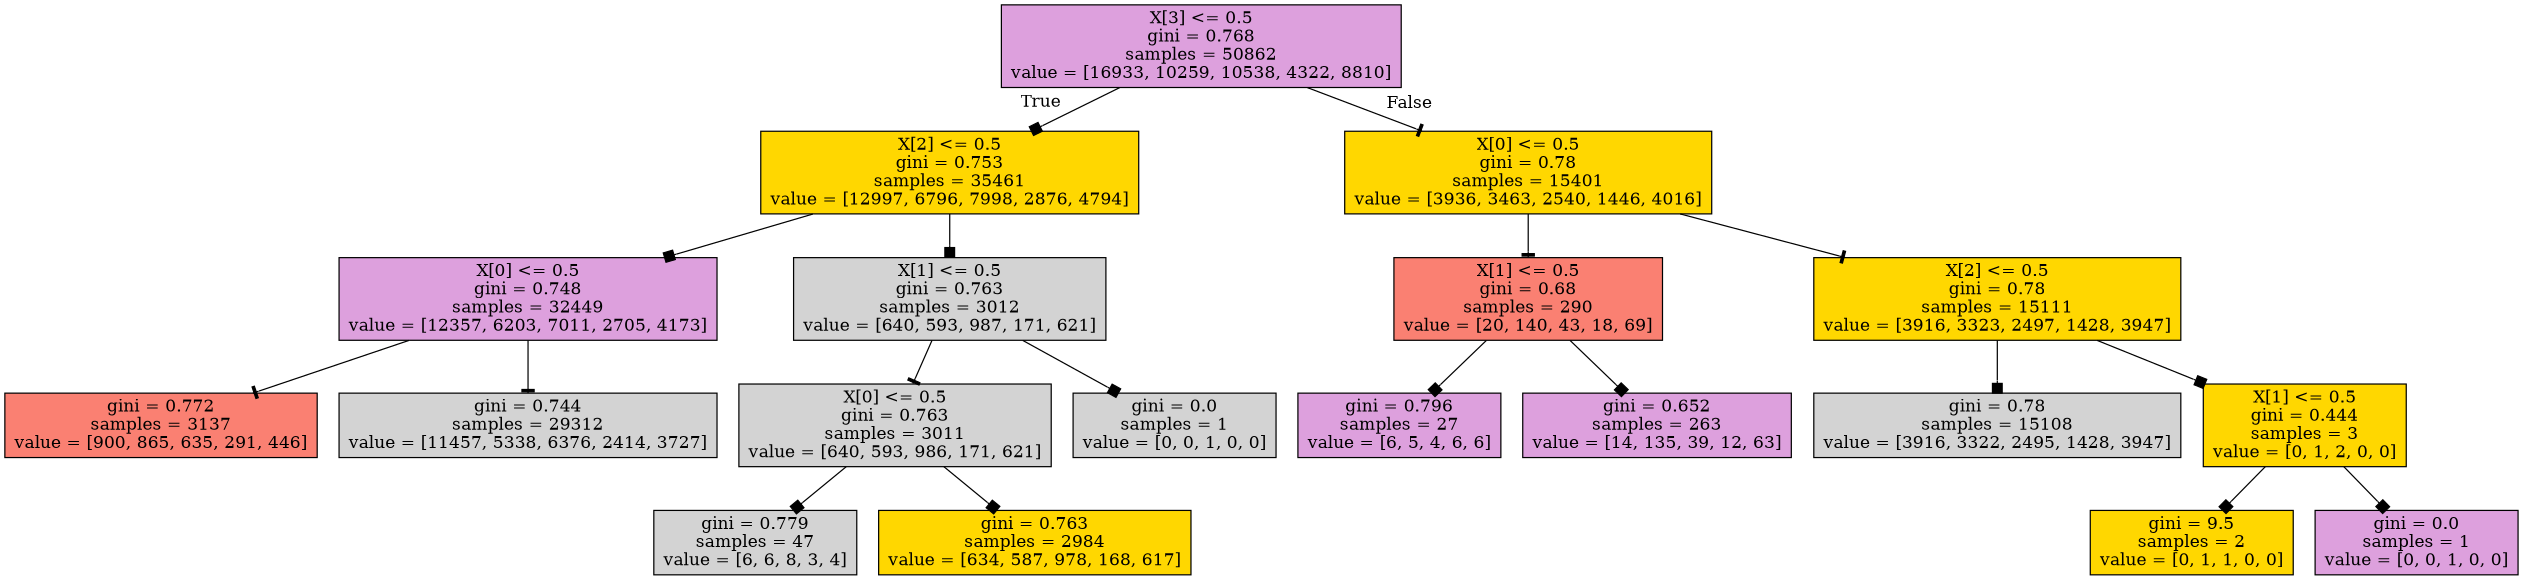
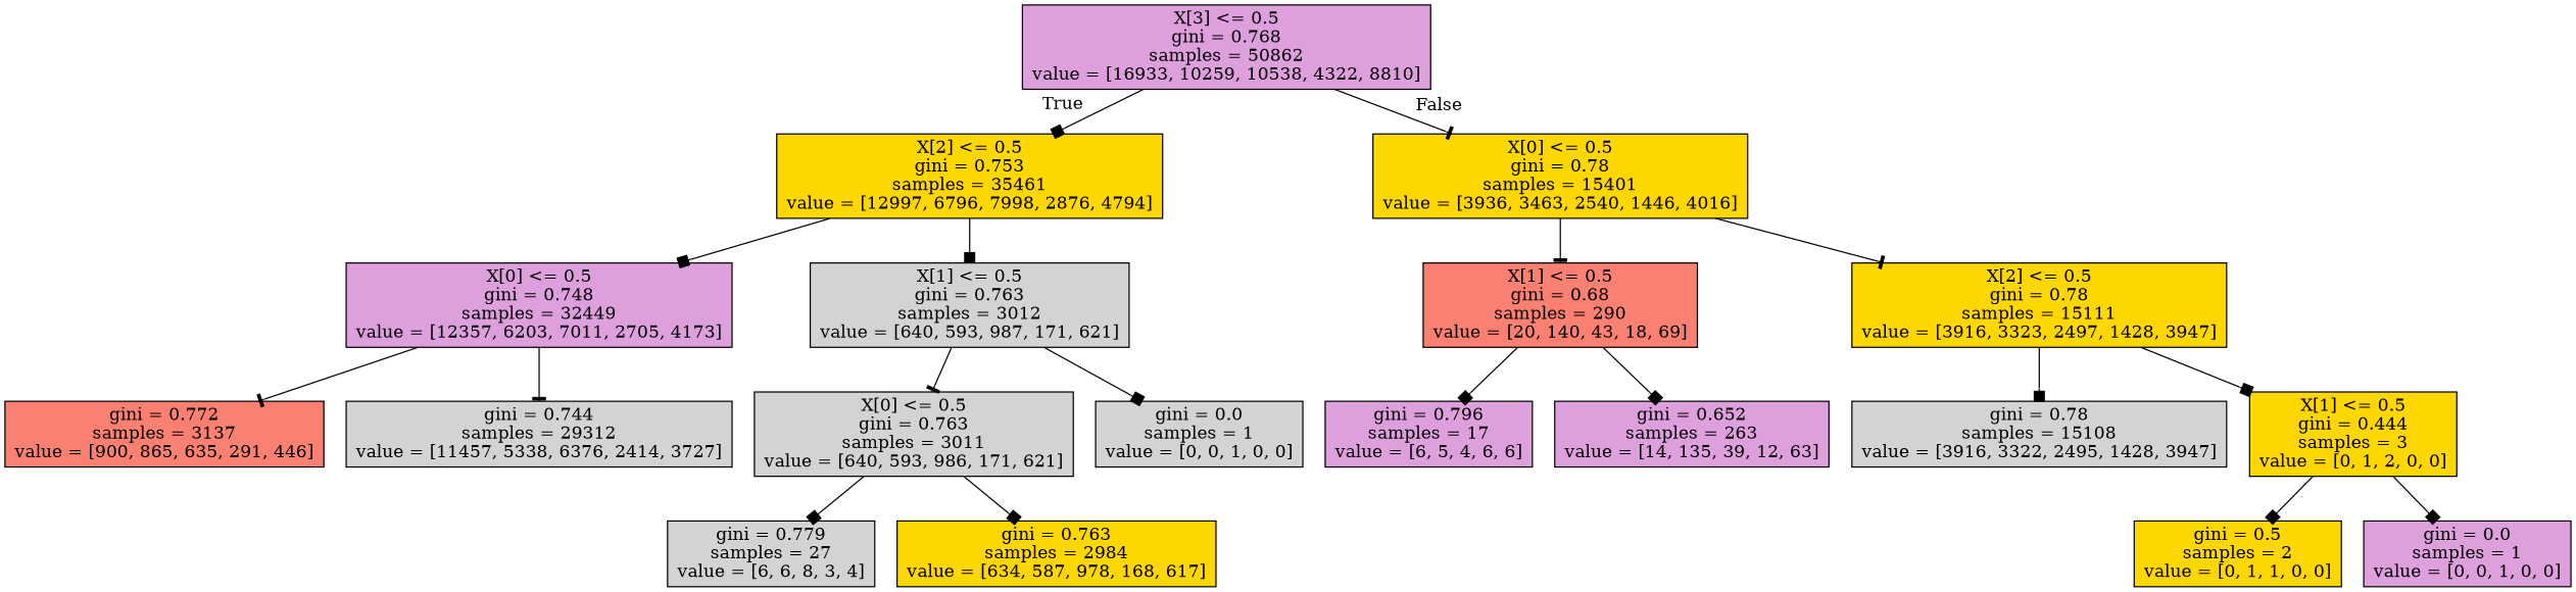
  digraph {
    node [fillcolor=gold shape=box style=filled]
    edge [arrowhead=box]
    n1 [fillcolor=plum label="X[3] <= 0.5\ngini = 0.768\nsamples = 50862\nvalue = [16933, 10259, 10538, 4322, 8810]"]
    n2 [label="X[2] <= 0.5\ngini = 0.753\nsamples = 35461\nvalue = [12997, 6796, 7998, 2876, 4794]"]
    n3 [label="X[0] <= 0.5\ngini = 0.78\nsamples = 15401\nvalue = [3936, 3463, 2540, 1446, 4016]"]
    n4 [fillcolor=plum label="X[0] <= 0.5\ngini = 0.748\nsamples = 32449\nvalue = [12357, 6203, 7011, 2705, 4173]"]
    n5 [fillcolor=lightgrey label="X[1] <= 0.5\ngini = 0.763\nsamples = 3012\nvalue = [640, 593, 987, 171, 621]"]
    n6 [fillcolor=salmon label="X[1] <= 0.5\ngini = 0.68\nsamples = 290\nvalue = [20, 140, 43, 18, 69]"]
    n7 [label="X[2] <= 0.5\ngini = 0.78\nsamples = 15111\nvalue = [3916, 3323, 2497, 1428, 3947]"]
    n8 [fillcolor=salmon label="gini = 0.772\nsamples = 3137\nvalue = [900, 865, 635, 291, 446]"]
    n9 [fillcolor=lightgrey label="gini = 0.744\nsamples = 29312\nvalue = [11457, 5338, 6376, 2414, 3727]"]
    n10 [fillcolor=lightgrey label="X[0] <= 0.5\ngini = 0.763\nsamples = 3011\nvalue = [640, 593, 986, 171, 621]"]
    n11 [fillcolor=lightgrey label="gini = 0.0\nsamples = 1\nvalue = [0, 0, 1, 0, 0]"]
-   n12 [fillcolor=lightgrey label="gini = 0.779\nsamples = 47\nvalue = [6, 6, 8, 3, 4]"]
+   n12 [fillcolor=lightgrey label="gini = 0.779\nsamples = 27\nvalue = [6, 6, 8, 3, 4]"]
    n13 [label="gini = 0.763\nsamples = 2984\nvalue = [634, 587, 978, 168, 617]"]
-   n14 [fillcolor=plum label="gini = 0.796\nsamples = 27\nvalue = [6, 5, 4, 6, 6]"]
+   n14 [fillcolor=plum label="gini = 0.796\nsamples = 17\nvalue = [6, 5, 4, 6, 6]"]
    n15 [fillcolor=plum label="gini = 0.652\nsamples = 263\nvalue = [14, 135, 39, 12, 63]"]
    n16 [fillcolor=lightgrey label="gini = 0.78\nsamples = 15108\nvalue = [3916, 3322, 2495, 1428, 3947]"]
    n17 [label="X[1] <= 0.5\ngini = 0.444\nsamples = 3\nvalue = [0, 1, 2, 0, 0]"]
-   n18 [label="gini = 9.5\nsamples = 2\nvalue = [0, 1, 1, 0, 0]"]
+   n18 [label="gini = 0.5\nsamples = 2\nvalue = [0, 1, 1, 0, 0]"]
    n19 [fillcolor=plum label="gini = 0.0\nsamples = 1\nvalue = [0, 0, 1, 0, 0]"]
    n1 -> n2 [headlabel=True labelangle=45 labeldistance=2.5]
    n1 -> n3 [arrowhead=tee headlabel=False labelangle=-45 labeldistance=2.5]
    n2 -> n4
    n2 -> n5
    n3 -> n6 [arrowhead=tee]
    n3 -> n7 [arrowhead=tee]
    n4 -> n8 [arrowhead=tee]
    n4 -> n9 [arrowhead=tee]
    n5 -> n10 [arrowhead=tee]
    n5 -> n11
    n6 -> n14
    n6 -> n15
    n7 -> n16
    n7 -> n17
    n10 -> n12
    n10 -> n13
    n17 -> n18
    n17 -> n19
  }
